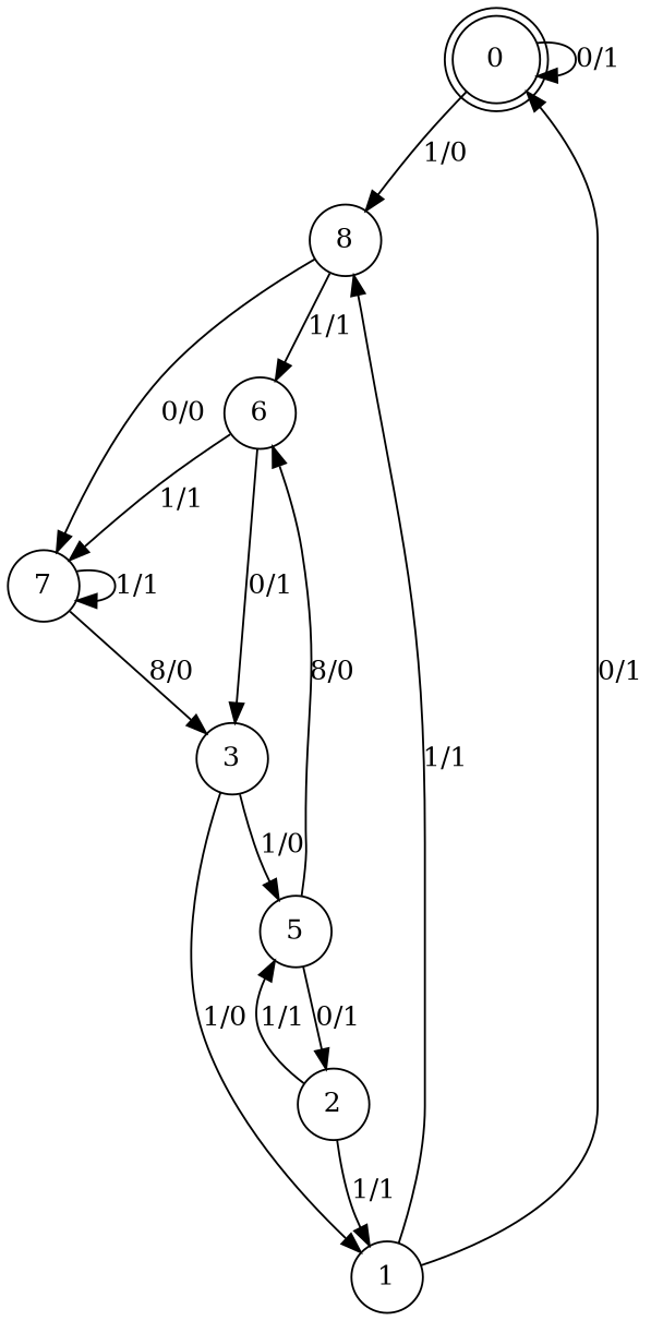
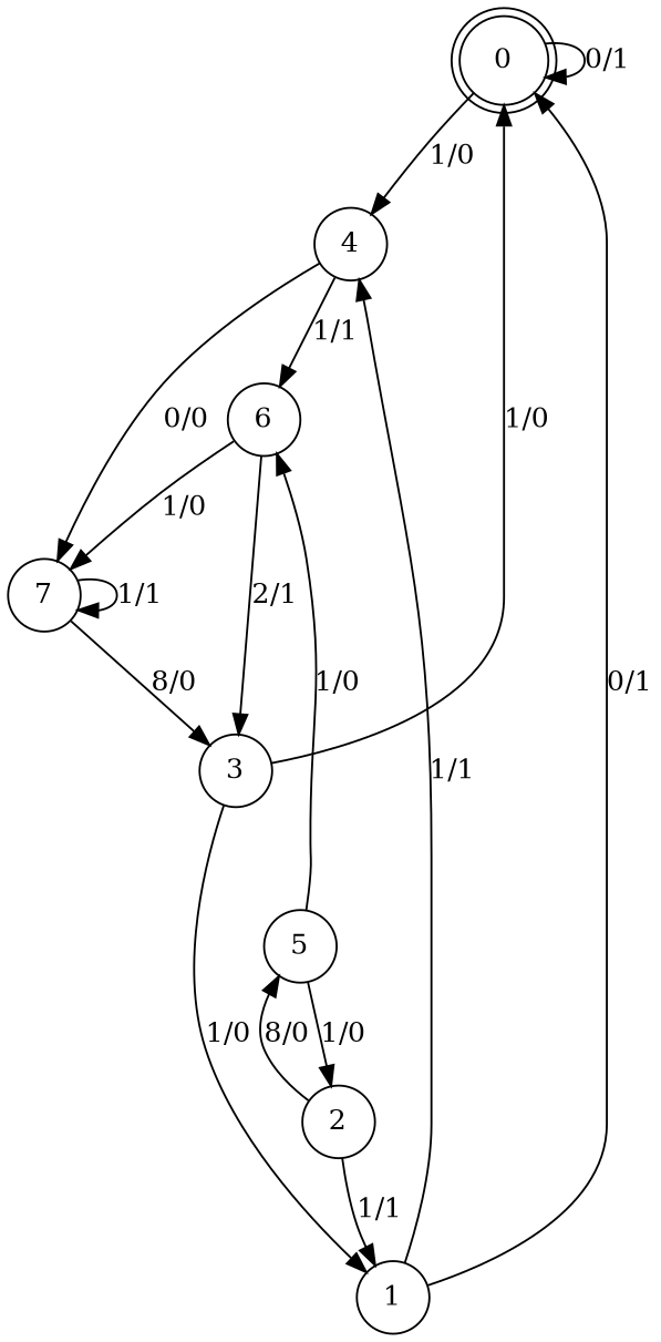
  digraph {
    rankdir=TB
    node [shape=circle]
    0 [shape=doublecircle]
-   4 [label=8]
+   4
    6
    7
    2
    1
    5
    3
    0 -> 0 [label="0/1"]
    0 -> 4 [label="1/0"]
    4 -> 6 [label="1/1"]
    4 -> 7 [label="0/0"]
-   6 -> 7 [label="1/1"]
-   6 -> 3 [label="0/1"]
+   6 -> 7 [label="1/0"]
+   6 -> 3 [label="2/1"]
    7 -> 7 [label="1/1"]
    7 -> 3 [label="8/0"]
    2 -> 1 [label="1/1"]
-   2 -> 5 [label="1/1"]
+   2 -> 5 [label="8/0"]
    1 -> 0 [label="0/1"]
    1 -> 4 [label="1/1"]
-   5 -> 6 [label="8/0"]
-   5 -> 2 [label="0/1"]
+   5 -> 6 [label="1/0"]
+   5 -> 2 [label="1/0"]
    3 -> 1 [label="1/0"]
-   3 -> 5 [label="1/0"]
+   3 -> 0 [label="1/0"]
  }
